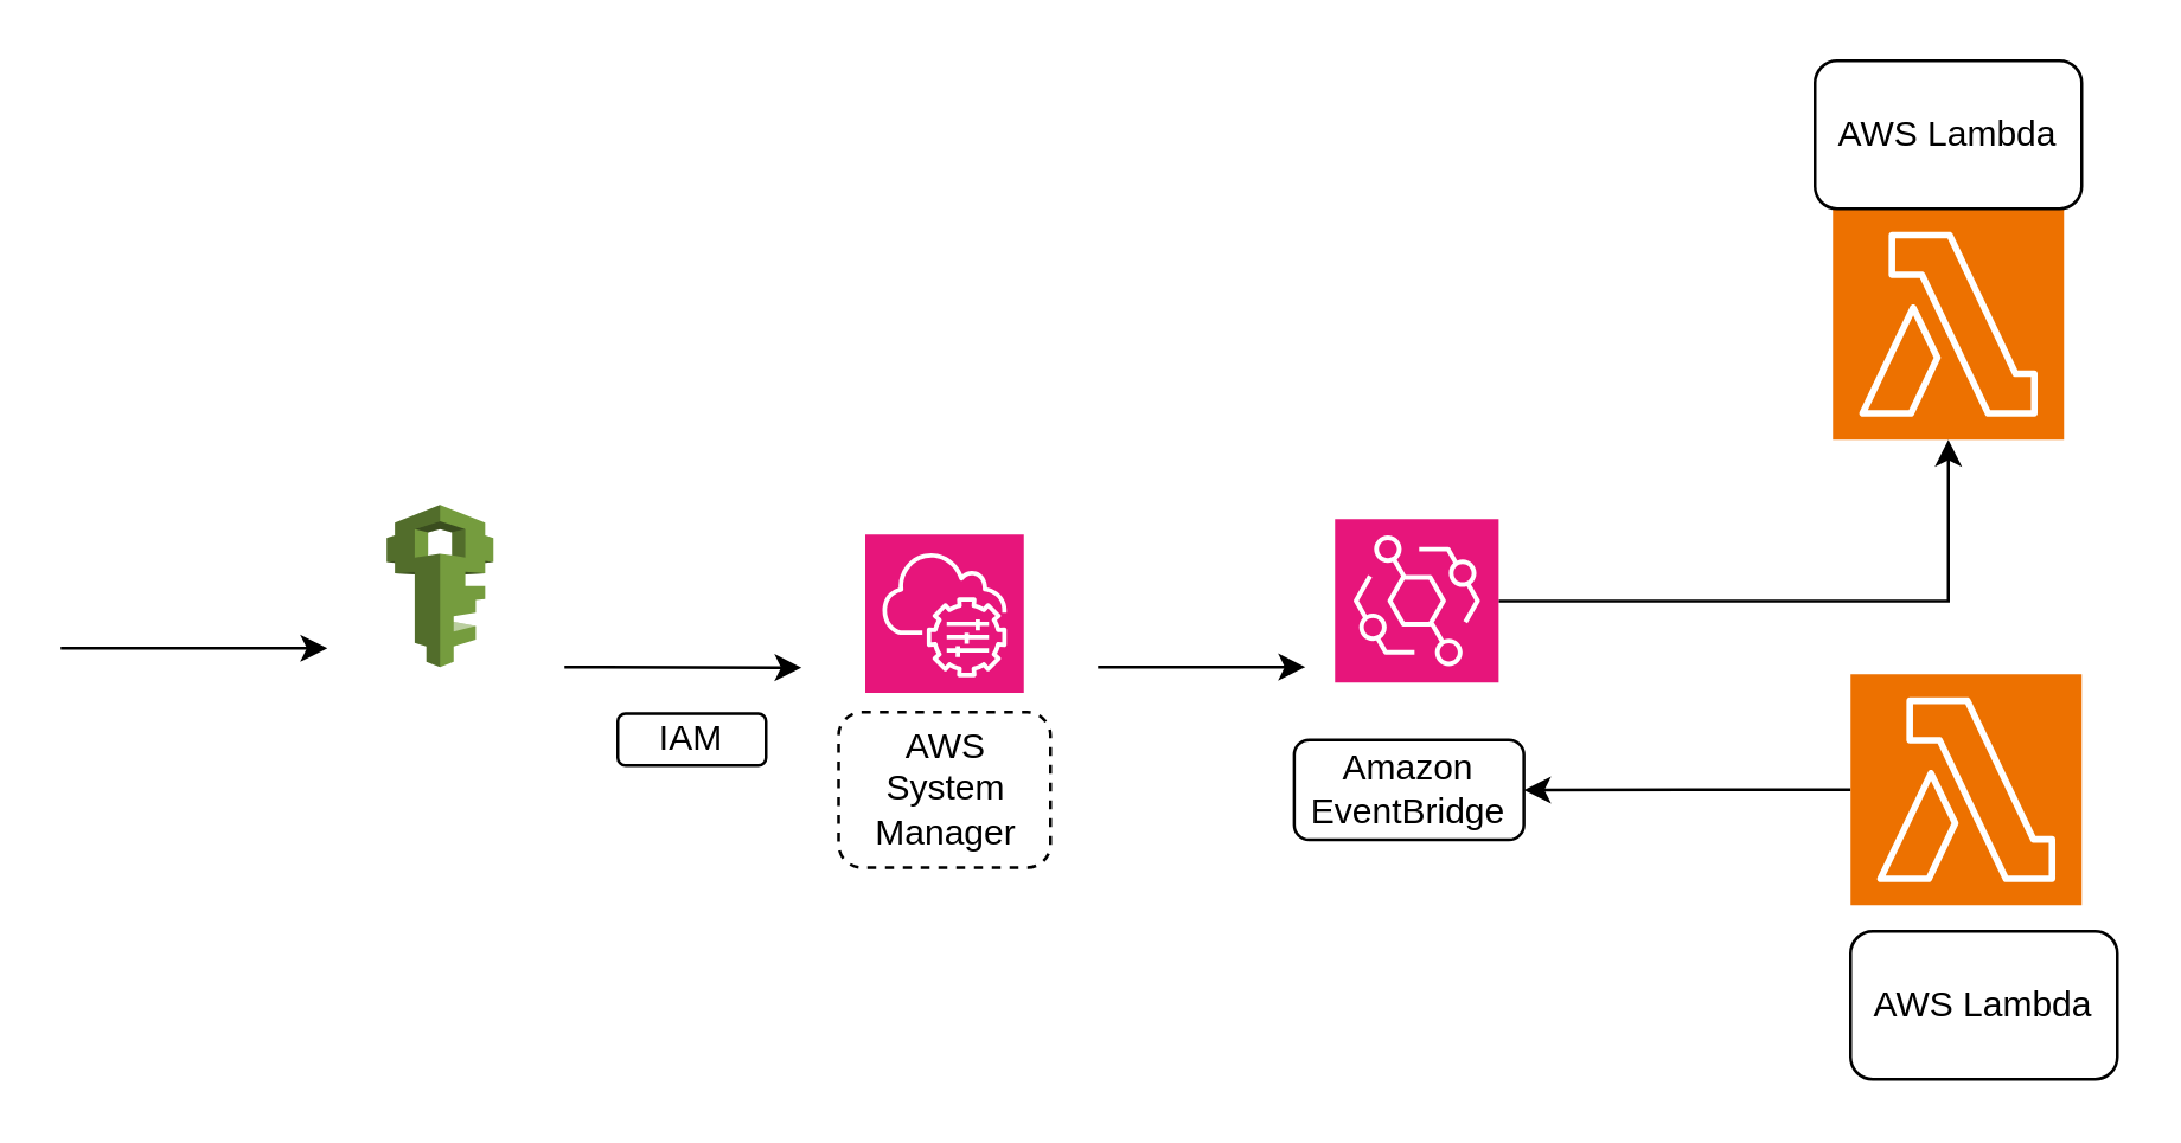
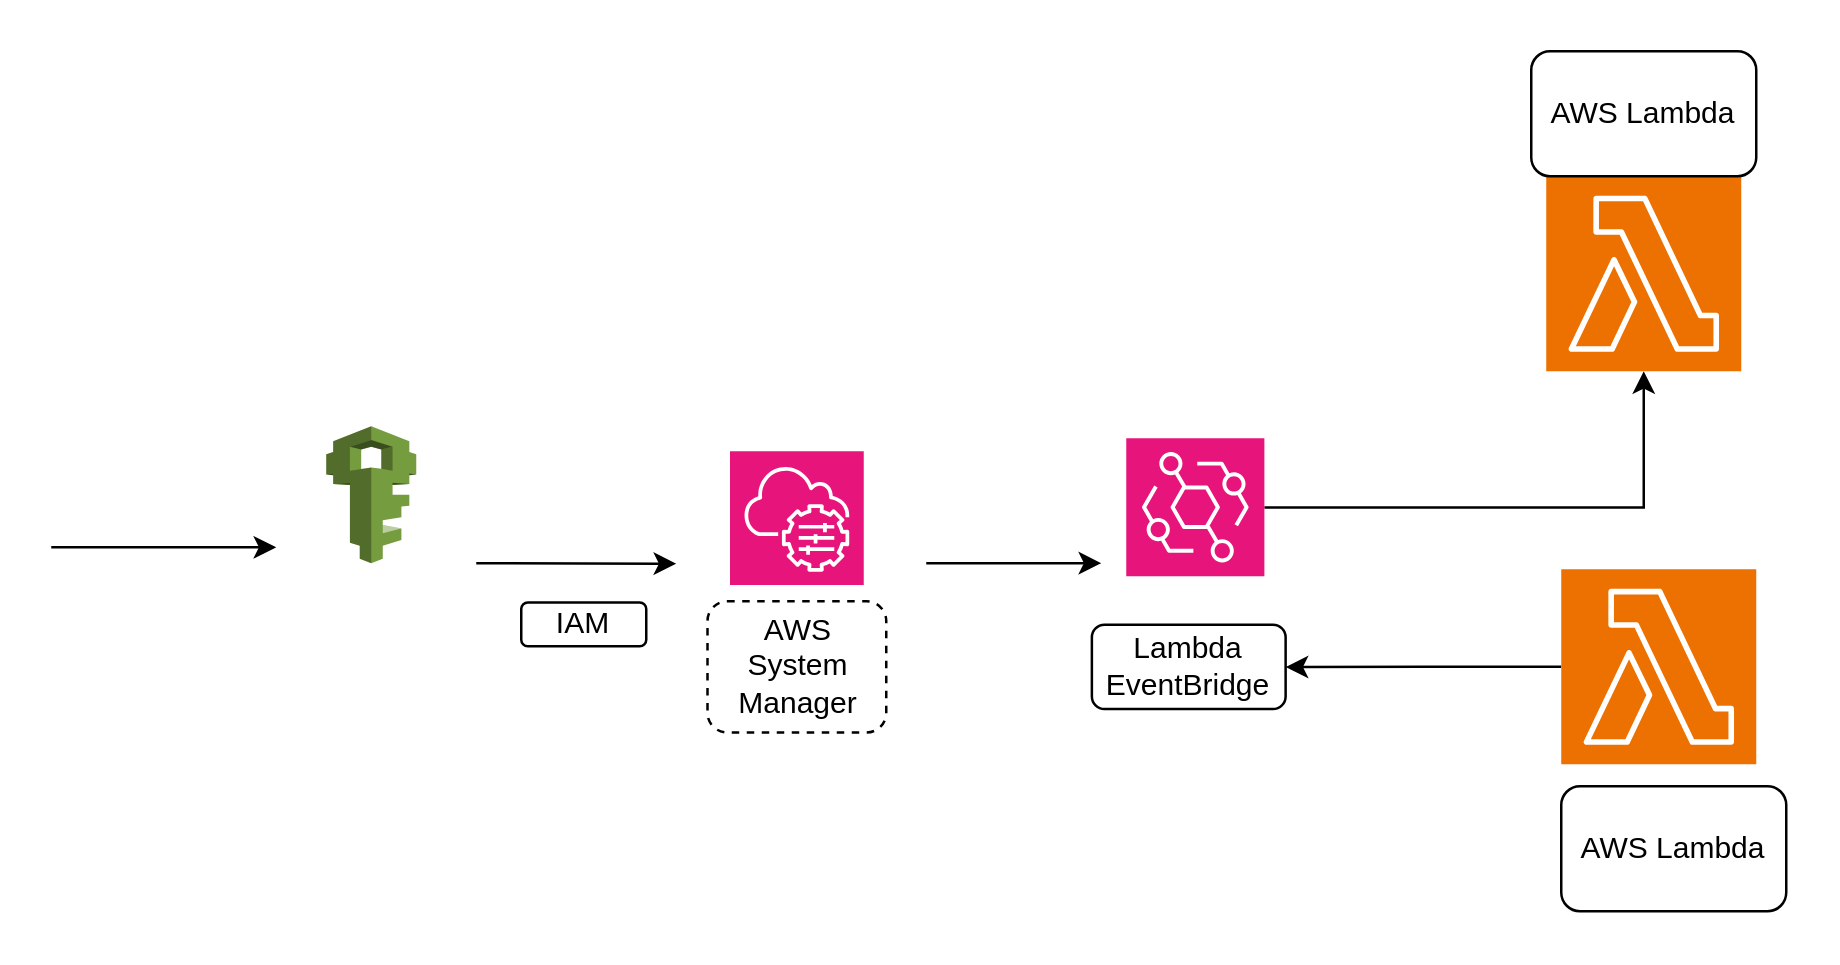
  <mxCell id="0" />
  <mxCell id="1" parent="0" />
  <mxCell id="2" value="" style="outlineConnect=0;dashed=0;verticalLabelPosition=bottom;verticalAlign=top;align=center;html=1;shape=mxgraph.aws3.iam;fillColor=#759C3E;gradientColor=none;" vertex="1" parent="1"><mxGeometry x="130" y="170" width="36" height="54.75" as="geometry" /></mxCell>
  <mxCell id="3" value="IAM" style="rounded=1;whiteSpace=wrap;html=1;" vertex="1" parent="1"><mxGeometry x="208" y="240.5" width="50" height="17.5" as="geometry" /></mxCell>
  <mxCell id="4" style="edgeStyle=orthogonalEdgeStyle;rounded=0;orthogonalLoop=1;jettySize=auto;html=1;" edge="1" parent="1" source="5" target="11"><mxGeometry relative="1" as="geometry"><mxPoint x="570" y="100" as="targetPoint" /></mxGeometry></mxCell>
  <mxCell id="5" value="" style="sketch=0;points=[[0,0,0],[0.25,0,0],[0.5,0,0],[0.75,0,0],[1,0,0],[0,1,0],[0.25,1,0],[0.5,1,0],[0.75,1,0],[1,1,0],[0,0.25,0],[0,0.5,0],[0,0.75,0],[1,0.25,0],[1,0.5,0],[1,0.75,0]];outlineConnect=0;fontColor=#232F3E;fillColor=#E7157B;strokeColor=#ffffff;dashed=0;verticalLabelPosition=bottom;verticalAlign=top;align=center;html=1;fontSize=12;fontStyle=0;aspect=fixed;shape=mxgraph.aws4.resourceIcon;resIcon=mxgraph.aws4.eventbridge;" vertex="1" parent="1"><mxGeometry x="450" y="174.75" width="55.25" height="55.25" as="geometry" /></mxCell>
- <mxCell id="6" value="Amazon EventBridge" style="rounded=1;whiteSpace=wrap;html=1;" vertex="1" parent="1"><mxGeometry x="436.25" y="249.37" width="77.5" height="33.75" as="geometry" /></mxCell>
+ <mxCell id="6" value="Lambda EventBridge" style="rounded=1;whiteSpace=wrap;html=1;" vertex="1" parent="1"><mxGeometry x="436.25" y="249.37" width="77.5" height="33.75" as="geometry" /></mxCell>
  <mxCell id="7" value="" style="sketch=0;points=[[0,0,0],[0.25,0,0],[0.5,0,0],[0.75,0,0],[1,0,0],[0,1,0],[0.25,1,0],[0.5,1,0],[0.75,1,0],[1,1,0],[0,0.25,0],[0,0.5,0],[0,0.75,0],[1,0.25,0],[1,0.5,0],[1,0.75,0]];points=[[0,0,0],[0.25,0,0],[0.5,0,0],[0.75,0,0],[1,0,0],[0,1,0],[0.25,1,0],[0.5,1,0],[0.75,1,0],[1,1,0],[0,0.25,0],[0,0.5,0],[0,0.75,0],[1,0.25,0],[1,0.5,0],[1,0.75,0]];outlineConnect=0;fontColor=#232F3E;fillColor=#E7157B;strokeColor=#ffffff;dashed=0;verticalLabelPosition=bottom;verticalAlign=top;align=center;html=1;fontSize=12;fontStyle=0;aspect=fixed;shape=mxgraph.aws4.resourceIcon;resIcon=mxgraph.aws4.systems_manager;" vertex="1" parent="1"><mxGeometry x="291.5" y="180" width="53.5" height="53.5" as="geometry" /></mxCell>
  <mxCell id="8" value="AWS System Manager" style="rounded=1;whiteSpace=wrap;html=1;dashed=1;" vertex="1" parent="1"><mxGeometry x="282.5" y="240" width="71.5" height="52.5" as="geometry" /></mxCell>
  <mxCell id="9" value="" style="endArrow=classic;html=1;rounded=0;" edge="1" parent="1"><mxGeometry width="50" height="50" relative="1" as="geometry"><mxPoint x="370" y="224.75" as="sourcePoint" /><mxPoint x="440" y="224.75" as="targetPoint" /><Array as="points"><mxPoint x="370" y="224.75" /></Array></mxGeometry></mxCell>
  <mxCell id="10" value="" style="endArrow=classic;html=1;rounded=0;" edge="1" parent="1"><mxGeometry width="50" height="50" relative="1" as="geometry"><mxPoint x="40" y="218.41" as="sourcePoint" /><mxPoint x="110" y="218.41" as="targetPoint" /><Array as="points"><mxPoint x="20" y="218.41" /></Array></mxGeometry></mxCell>
  <mxCell id="11" value="" style="sketch=0;points=[[0,0,0],[0.25,0,0],[0.5,0,0],[0.75,0,0],[1,0,0],[0,1,0],[0.25,1,0],[0.5,1,0],[0.75,1,0],[1,1,0],[0,0.25,0],[0,0.5,0],[0,0.75,0],[1,0.25,0],[1,0.5,0],[1,0.75,0]];outlineConnect=0;fontColor=#232F3E;fillColor=#ED7100;strokeColor=#ffffff;dashed=0;verticalLabelPosition=bottom;verticalAlign=top;align=center;html=1;fontSize=12;fontStyle=0;aspect=fixed;shape=mxgraph.aws4.resourceIcon;resIcon=mxgraph.aws4.lambda;" vertex="1" parent="1"><mxGeometry x="618" y="70" width="78" height="78" as="geometry" /></mxCell>
  <mxCell id="12" value="AWS Lambda" style="rounded=1;whiteSpace=wrap;html=1;" vertex="1" parent="1"><mxGeometry x="612" y="20" width="90" height="50" as="geometry" /></mxCell>
  <mxCell id="13" value="" style="endArrow=classic;html=1;rounded=0;" edge="1" parent="1"><mxGeometry width="50" height="50" relative="1" as="geometry"><mxPoint x="190" y="224.75" as="sourcePoint" /><mxPoint x="270" y="225" as="targetPoint" /></mxGeometry></mxCell>
  <mxCell id="14" value="" style="edgeStyle=orthogonalEdgeStyle;rounded=0;orthogonalLoop=1;jettySize=auto;html=1;" edge="1" parent="1" source="15" target="6"><mxGeometry relative="1" as="geometry" /></mxCell>
  <mxCell id="15" value="" style="sketch=0;points=[[0,0,0],[0.25,0,0],[0.5,0,0],[0.75,0,0],[1,0,0],[0,1,0],[0.25,1,0],[0.5,1,0],[0.75,1,0],[1,1,0],[0,0.25,0],[0,0.5,0],[0,0.75,0],[1,0.25,0],[1,0.5,0],[1,0.75,0]];outlineConnect=0;fontColor=#232F3E;fillColor=#ED7100;strokeColor=#ffffff;dashed=0;verticalLabelPosition=bottom;verticalAlign=top;align=center;html=1;fontSize=12;fontStyle=0;aspect=fixed;shape=mxgraph.aws4.resourceIcon;resIcon=mxgraph.aws4.lambda;" vertex="1" parent="1"><mxGeometry x="624" y="227.24" width="78" height="78" as="geometry" /></mxCell>
  <mxCell id="16" value="AWS Lambda" style="rounded=1;whiteSpace=wrap;html=1;" vertex="1" parent="1"><mxGeometry x="624" y="314" width="90" height="50" as="geometry" /></mxCell>
